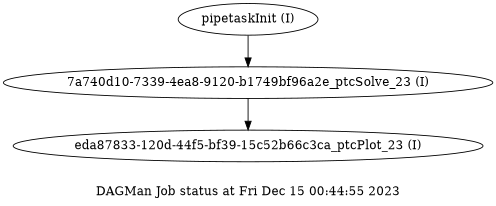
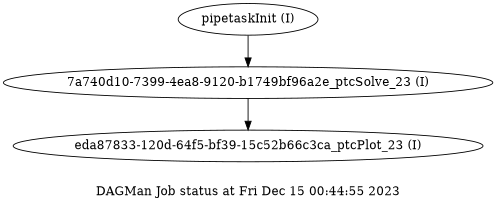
  digraph {
    fontname="DejaVu Serif"
    label="DAGMan Job status at Fri Dec 15 00:44:55 2023"
    node [fontname="DejaVu Serif" shape=ellipse]
    edge [fontname="DejaVu Serif"]
    n1 [label="pipetaskInit (I)"]
-   n2 [label="7a740d10-7339-4ea8-9120-b1749bf96a2e_ptcSolve_23 (I)"]
-   n3 [label="eda87833-120d-44f5-bf39-15c52b66c3ca_ptcPlot_23 (I)"]
+   n2 [label="7a740d10-7399-4ea8-9120-b1749bf96a2e_ptcSolve_23 (I)"]
+   n3 [label="eda87833-120d-64f5-bf39-15c52b66c3ca_ptcPlot_23 (I)"]
    n1 -> n2
    n2 -> n3
  }
